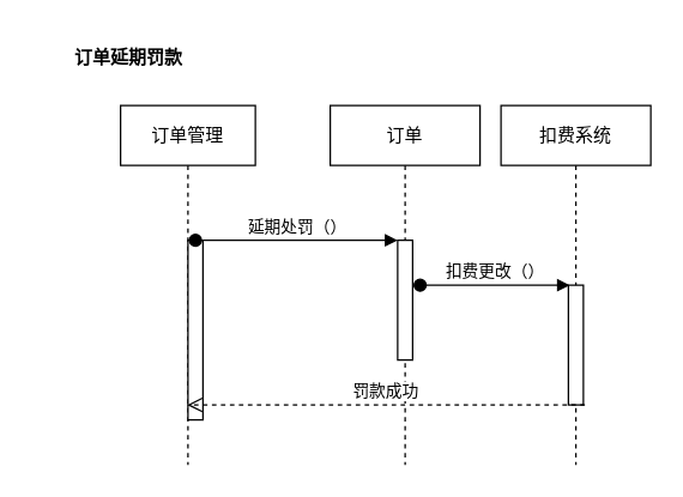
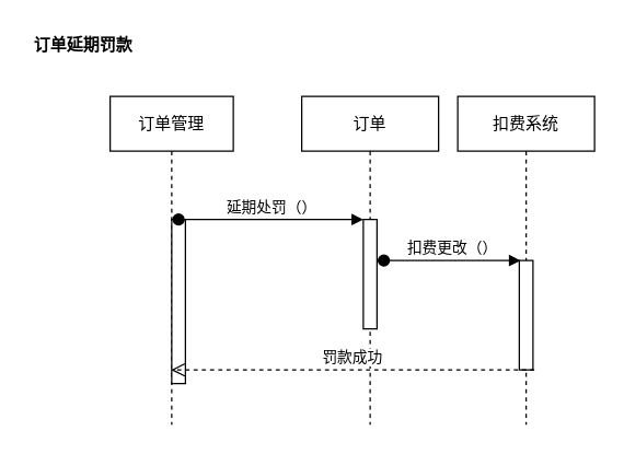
  <mxCell id="0" />
  <mxCell id="1" parent="0" />
  <mxCell id="2" value="订单管理" style="shape=umlLifeline;perimeter=lifelinePerimeter;whiteSpace=wrap;html=1;container=1;dropTarget=0;collapsible=0;recursiveResize=0;outlineConnect=0;portConstraint=eastwest;newEdgeStyle={&quot;curved&quot;:0,&quot;rounded&quot;:0};" vertex="1" parent="1"><mxGeometry x="80" y="70" width="90" height="240" as="geometry" /></mxCell>
  <mxCell id="3" value="" style="html=1;points=[[0,0,0,0,5],[0,1,0,0,-5],[1,0,0,0,5],[1,1,0,0,-5]];perimeter=orthogonalPerimeter;outlineConnect=0;targetShapes=umlLifeline;portConstraint=eastwest;newEdgeStyle={&quot;curved&quot;:0,&quot;rounded&quot;:0};" vertex="1" parent="2"><mxGeometry x="45" y="90" width="10" height="120" as="geometry" /></mxCell>
  <mxCell id="4" value="订单" style="shape=umlLifeline;perimeter=lifelinePerimeter;whiteSpace=wrap;html=1;container=1;dropTarget=0;collapsible=0;recursiveResize=0;outlineConnect=0;portConstraint=eastwest;newEdgeStyle={&quot;curved&quot;:0,&quot;rounded&quot;:0};" vertex="1" parent="1"><mxGeometry x="220" y="70" width="100" height="240" as="geometry" /></mxCell>
  <mxCell id="5" value="" style="html=1;points=[[0,0,0,0,5],[0,1,0,0,-5],[1,0,0,0,5],[1,1,0,0,-5]];perimeter=orthogonalPerimeter;outlineConnect=0;targetShapes=umlLifeline;portConstraint=eastwest;newEdgeStyle={&quot;curved&quot;:0,&quot;rounded&quot;:0};" vertex="1" parent="4"><mxGeometry x="45" y="90" width="10" height="80" as="geometry" /></mxCell>
  <mxCell id="6" value="延期处罚（）" style="html=1;verticalAlign=bottom;startArrow=oval;startFill=1;endArrow=block;startSize=8;curved=0;rounded=0;" edge="1" parent="1" target="5"><mxGeometry width="60" relative="1" as="geometry"><mxPoint x="130" y="160" as="sourcePoint" /><mxPoint x="260" y="160" as="targetPoint" /></mxGeometry></mxCell>
  <mxCell id="7" value="扣费更改（）" style="html=1;verticalAlign=bottom;startArrow=oval;startFill=1;endArrow=block;startSize=8;curved=0;rounded=0;" edge="1" parent="1"><mxGeometry width="60" relative="1" as="geometry"><mxPoint x="280" y="190" as="sourcePoint" /><mxPoint x="380" y="190" as="targetPoint" /></mxGeometry></mxCell>
  <mxCell id="8" value="扣费系统" style="shape=umlLifeline;perimeter=lifelinePerimeter;whiteSpace=wrap;html=1;container=1;dropTarget=0;collapsible=0;recursiveResize=0;outlineConnect=0;portConstraint=eastwest;newEdgeStyle={&quot;curved&quot;:0,&quot;rounded&quot;:0};" vertex="1" parent="1"><mxGeometry x="334" y="70" width="100" height="240" as="geometry" /></mxCell>
  <mxCell id="9" value="" style="html=1;points=[[0,0,0,0,5],[0,1,0,0,-5],[1,0,0,0,5],[1,1,0,0,-5]];perimeter=orthogonalPerimeter;outlineConnect=0;targetShapes=umlLifeline;portConstraint=eastwest;newEdgeStyle={&quot;curved&quot;:0,&quot;rounded&quot;:0};" vertex="1" parent="8"><mxGeometry x="45" y="120" width="10" height="80" as="geometry" /></mxCell>
  <mxCell id="10" value="罚款成功" style="html=1;verticalAlign=bottom;endArrow=open;dashed=1;endSize=8;curved=0;rounded=0;" edge="1" parent="1" target="2"><mxGeometry relative="1" as="geometry"><mxPoint x="390" y="270" as="sourcePoint" /><mxPoint x="310" y="270" as="targetPoint" /></mxGeometry></mxCell>
- <mxCell id="11" value="订单延期罚款" style="text;align=center;fontStyle=1;verticalAlign=middle;spacingLeft=3;spacingRight=3;strokeColor=none;rotatable=0;points=[[0,0.5],[1,0.5]];portConstraint=eastwest;html=1;" vertex="1" parent="1"><mxGeometry x="45" y="25" width="80" height="26" as="geometry" /></mxCell>
+ <mxCell id="11" value="订单延期罚款" style="text;align=center;fontStyle=1;verticalAlign=middle;spacingLeft=3;spacingRight=3;strokeColor=none;rotatable=0;points=[[0,0.5],[1,0.5]];portConstraint=eastwest;html=1;" vertex="1" parent="1"><mxGeometry x="20" y="20" width="80" height="26" as="geometry" /></mxCell>
